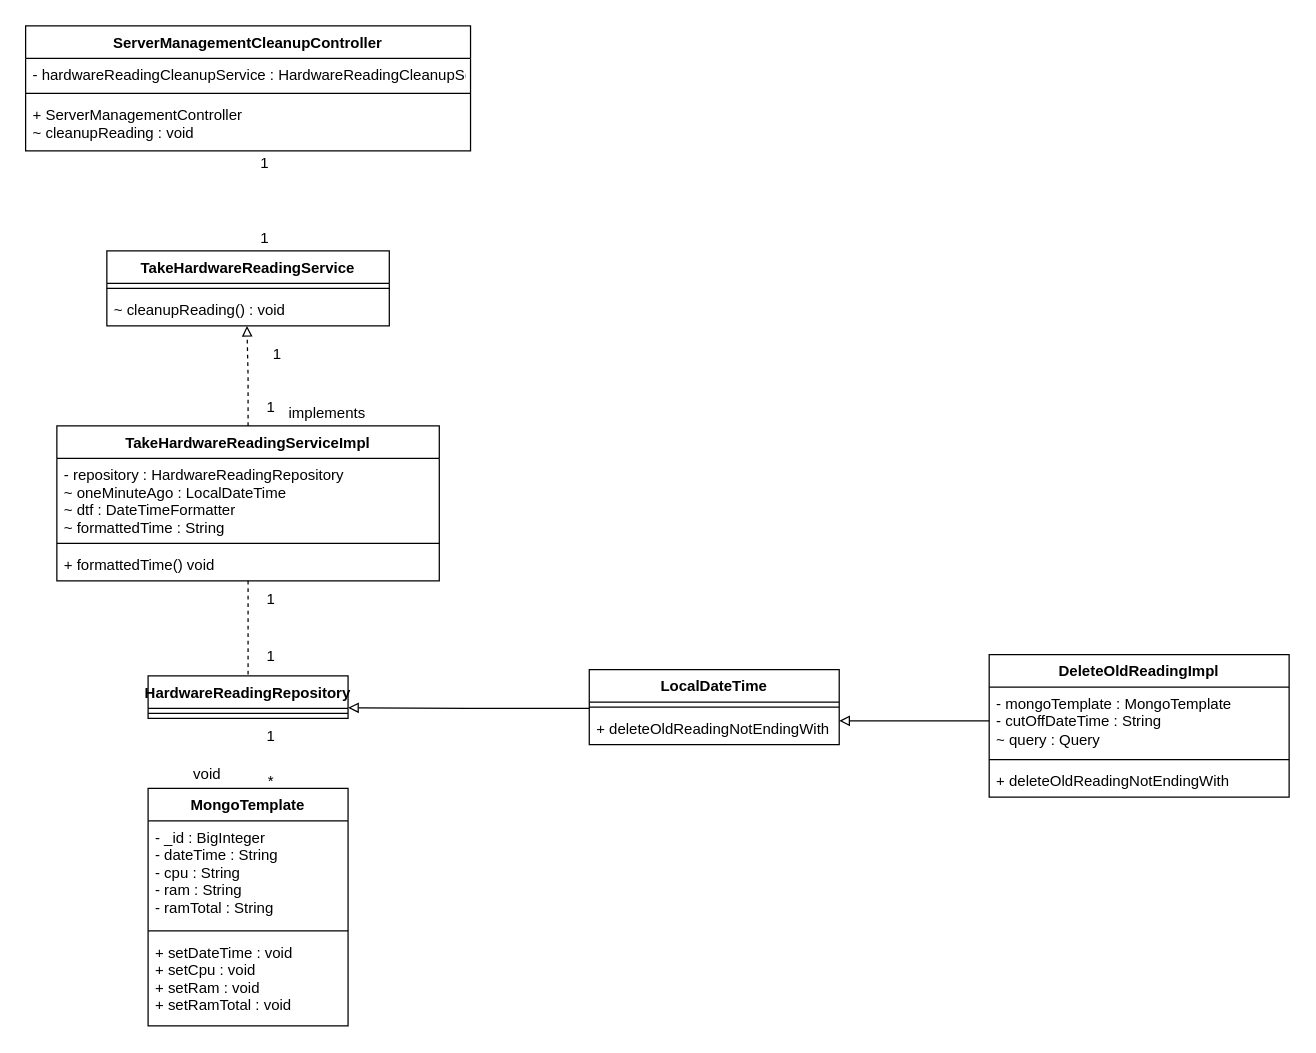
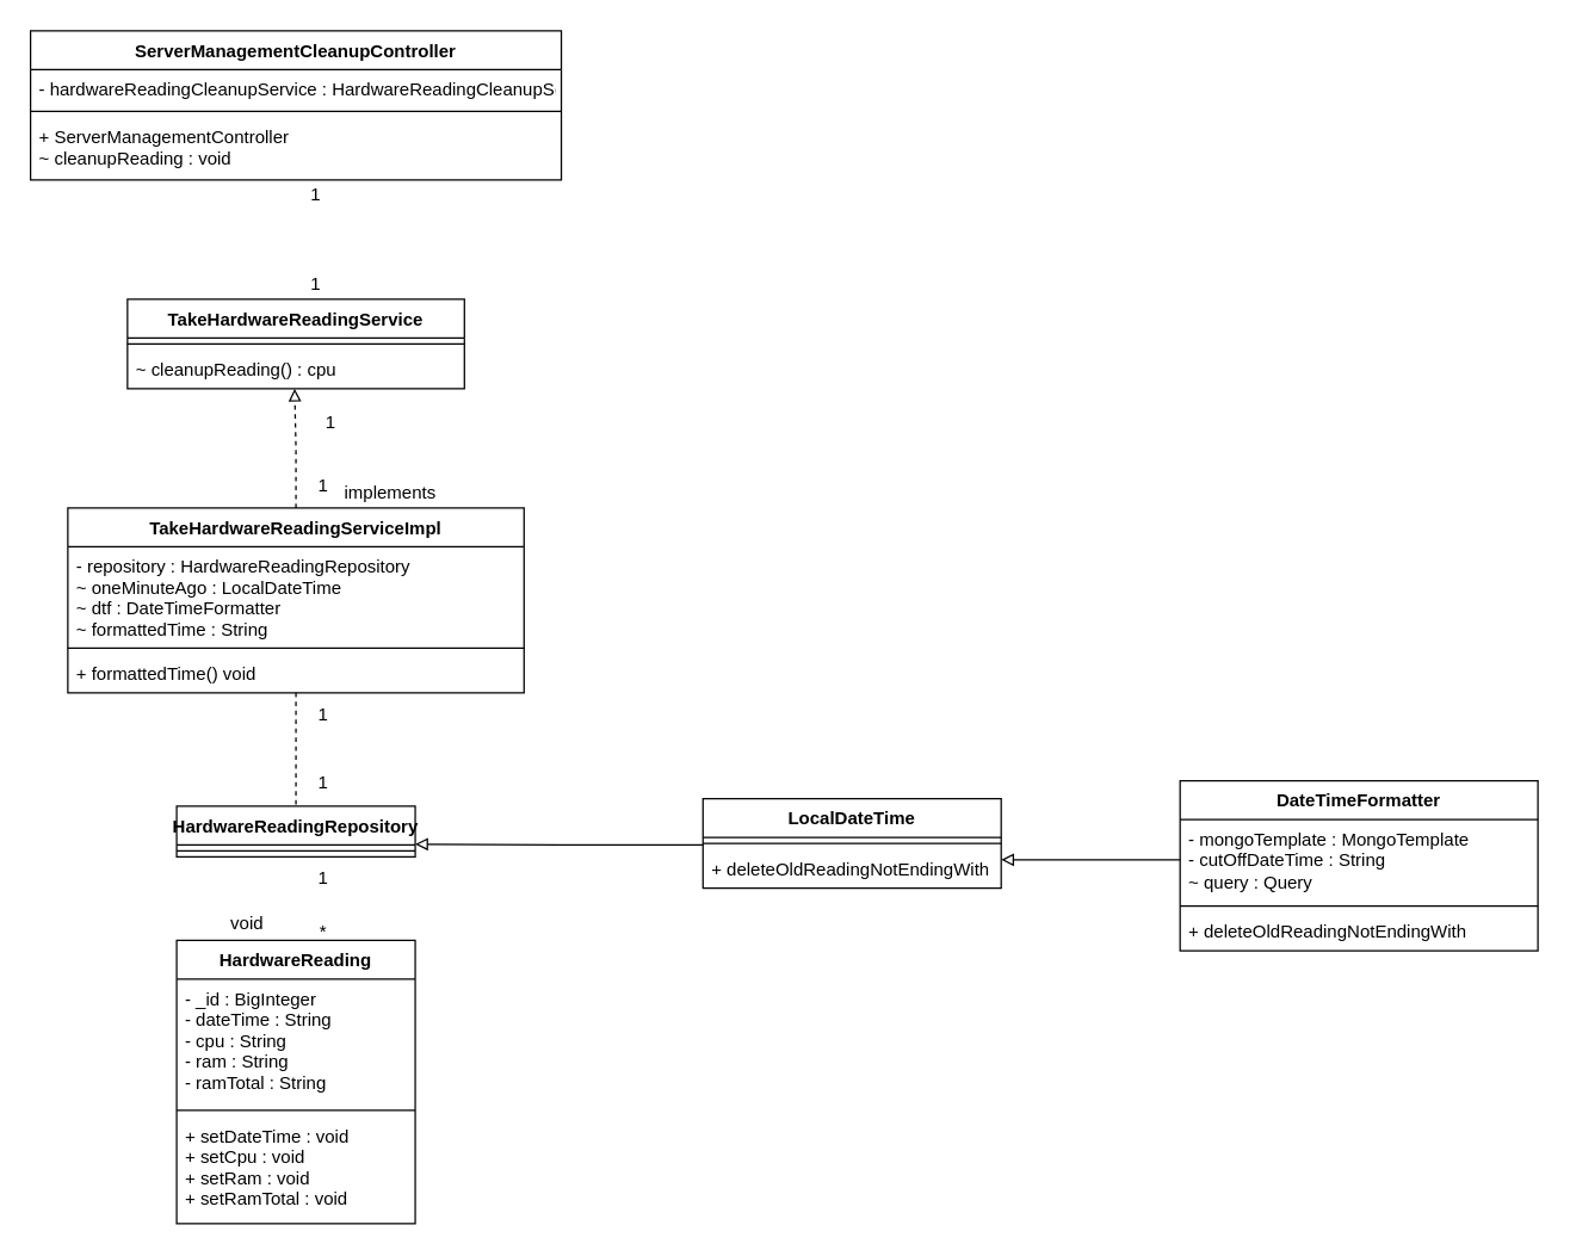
  <mxCell id="0" />
  <mxCell id="1" parent="0" />
  <mxCell id="2" value="ServerManagementCleanupController" style="swimlane;fontStyle=1;align=center;verticalAlign=top;childLayout=stackLayout;horizontal=1;startSize=26;horizontalStack=0;resizeParent=1;resizeParentMax=0;resizeLast=0;collapsible=1;marginBottom=0;" parent="1" vertex="1"><mxGeometry x="20" y="20" width="356" height="100" as="geometry" /></mxCell>
  <mxCell id="3" value="- hardwareReadingCleanupService : HardwareReadingCleanupService" style="text;strokeColor=none;fillColor=none;align=left;verticalAlign=top;spacingLeft=4;spacingRight=4;overflow=hidden;rotatable=0;points=[[0,0.5],[1,0.5]];portConstraint=eastwest;" parent="2" vertex="1"><mxGeometry y="26" width="356" height="24" as="geometry" /></mxCell>
  <mxCell id="4" value="" style="line;strokeWidth=1;fillColor=none;align=left;verticalAlign=middle;spacingTop=-1;spacingLeft=3;spacingRight=3;rotatable=0;labelPosition=right;points=[];portConstraint=eastwest;" parent="2" vertex="1"><mxGeometry y="50" width="356" height="8" as="geometry" /></mxCell>
  <mxCell id="5" value="+ ServerManagementController&#10;~ cleanupReading : void&#10;" style="text;strokeColor=none;fillColor=none;align=left;verticalAlign=top;spacingLeft=4;spacingRight=4;overflow=hidden;rotatable=0;points=[[0,0.5],[1,0.5]];portConstraint=eastwest;" parent="2" vertex="1"><mxGeometry y="58" width="356" height="42" as="geometry" /></mxCell>
  <mxCell id="6" value="TakeHardwareReadingService" style="swimlane;fontStyle=1;align=center;verticalAlign=top;childLayout=stackLayout;horizontal=1;startSize=26;horizontalStack=0;resizeParent=1;resizeParentMax=0;resizeLast=0;collapsible=1;marginBottom=0;" parent="1" vertex="1"><mxGeometry x="85" y="200" width="226" height="60" as="geometry" /></mxCell>
  <mxCell id="7" value="" style="line;strokeWidth=1;fillColor=none;align=left;verticalAlign=middle;spacingTop=-1;spacingLeft=3;spacingRight=3;rotatable=0;labelPosition=right;points=[];portConstraint=eastwest;" parent="6" vertex="1"><mxGeometry y="26" width="226" height="8" as="geometry" /></mxCell>
- <mxCell id="8" value="~ cleanupReading() : void" style="text;strokeColor=none;fillColor=none;align=left;verticalAlign=top;spacingLeft=4;spacingRight=4;overflow=hidden;rotatable=0;points=[[0,0.5],[1,0.5]];portConstraint=eastwest;" parent="6" vertex="1"><mxGeometry y="34" width="226" height="26" as="geometry" /></mxCell>
+ <mxCell id="8" value="~ cleanupReading() : cpu" style="text;strokeColor=none;fillColor=none;align=left;verticalAlign=top;spacingLeft=4;spacingRight=4;overflow=hidden;rotatable=0;points=[[0,0.5],[1,0.5]];portConstraint=eastwest;" parent="6" vertex="1"><mxGeometry y="34" width="226" height="26" as="geometry" /></mxCell>
  <mxCell id="9" value="1" style="text;html=1;align=center;verticalAlign=middle;resizable=0;points=[];autosize=1;strokeColor=none;fillColor=none;" parent="1" vertex="1"><mxGeometry x="201" y="120" width="20" height="20" as="geometry" /></mxCell>
  <mxCell id="10" value="1" style="text;html=1;align=center;verticalAlign=middle;resizable=0;points=[];autosize=1;strokeColor=none;fillColor=none;" parent="1" vertex="1"><mxGeometry x="201" y="180" width="20" height="20" as="geometry" /></mxCell>
  <mxCell id="11" style="edgeStyle=orthogonalEdgeStyle;rounded=0;orthogonalLoop=1;jettySize=auto;html=1;exitX=0.5;exitY=0;exitDx=0;exitDy=0;entryX=0.496;entryY=1;entryDx=0;entryDy=0;entryPerimeter=0;endArrow=block;endFill=0;dashed=1;" parent="1" source="13" target="8" edge="1"><mxGeometry relative="1" as="geometry" /></mxCell>
  <mxCell id="12" style="edgeStyle=orthogonalEdgeStyle;rounded=0;orthogonalLoop=1;jettySize=auto;html=1;exitX=0.5;exitY=1;exitDx=0;exitDy=0;endArrow=none;endFill=0;dashed=1;" parent="1" source="13" target="18" edge="1"><mxGeometry relative="1" as="geometry" /></mxCell>
  <mxCell id="13" value="TakeHardwareReadingServiceImpl" style="swimlane;fontStyle=1;align=center;verticalAlign=top;childLayout=stackLayout;horizontal=1;startSize=26;horizontalStack=0;resizeParent=1;resizeParentMax=0;resizeLast=0;collapsible=1;marginBottom=0;" parent="1" vertex="1"><mxGeometry x="45" y="340" width="306" height="124" as="geometry" /></mxCell>
  <mxCell id="14" value="- repository : HardwareReadingRepository&#10;~ oneMinuteAgo : LocalDateTime&#10;~ dtf : DateTimeFormatter&#10;~ formattedTime : String&#10;" style="text;strokeColor=none;fillColor=none;align=left;verticalAlign=top;spacingLeft=4;spacingRight=4;overflow=hidden;rotatable=0;points=[[0,0.5],[1,0.5]];portConstraint=eastwest;" parent="13" vertex="1"><mxGeometry y="26" width="306" height="64" as="geometry" /></mxCell>
  <mxCell id="15" value="" style="line;strokeWidth=1;fillColor=none;align=left;verticalAlign=middle;spacingTop=-1;spacingLeft=3;spacingRight=3;rotatable=0;labelPosition=right;points=[];portConstraint=eastwest;" parent="13" vertex="1"><mxGeometry y="90" width="306" height="8" as="geometry" /></mxCell>
  <mxCell id="16" value="+ formattedTime() void" style="text;strokeColor=none;fillColor=none;align=left;verticalAlign=top;spacingLeft=4;spacingRight=4;overflow=hidden;rotatable=0;points=[[0,0.5],[1,0.5]];portConstraint=eastwest;" parent="13" vertex="1"><mxGeometry y="98" width="306" height="26" as="geometry" /></mxCell>
  <mxCell id="17" value="implements" style="text;html=1;align=center;verticalAlign=middle;resizable=0;points=[];autosize=1;strokeColor=none;fillColor=none;" parent="1" vertex="1"><mxGeometry x="221" y="320" width="80" height="20" as="geometry" /></mxCell>
  <mxCell id="18" value="HardwareReadingRepository" style="swimlane;fontStyle=1;align=center;verticalAlign=top;childLayout=stackLayout;horizontal=1;startSize=26;horizontalStack=0;resizeParent=1;resizeParentMax=0;resizeLast=0;collapsible=1;marginBottom=0;" parent="1" vertex="1"><mxGeometry x="118" y="540" width="160" height="34" as="geometry" /></mxCell>
  <mxCell id="19" value="" style="line;strokeWidth=1;fillColor=none;align=left;verticalAlign=middle;spacingTop=-1;spacingLeft=3;spacingRight=3;rotatable=0;labelPosition=right;points=[];portConstraint=eastwest;" parent="18" vertex="1"><mxGeometry y="26" width="160" height="8" as="geometry" /></mxCell>
- <mxCell id="20" value="MongoTemplate" style="swimlane;fontStyle=1;align=center;verticalAlign=top;childLayout=stackLayout;horizontal=1;startSize=26;horizontalStack=0;resizeParent=1;resizeParentMax=0;resizeLast=0;collapsible=1;marginBottom=0;" parent="1" vertex="1"><mxGeometry x="118" y="630" width="160" height="190" as="geometry" /></mxCell>
+ <mxCell id="20" value="HardwareReading" style="swimlane;fontStyle=1;align=center;verticalAlign=top;childLayout=stackLayout;horizontal=1;startSize=26;horizontalStack=0;resizeParent=1;resizeParentMax=0;resizeLast=0;collapsible=1;marginBottom=0;" parent="1" vertex="1"><mxGeometry x="118" y="630" width="160" height="190" as="geometry" /></mxCell>
  <mxCell id="21" value="- _id : BigInteger&#10;- dateTime : String&#10;- cpu : String&#10;- ram : String&#10;- ramTotal : String&#10;" style="text;strokeColor=none;fillColor=none;align=left;verticalAlign=top;spacingLeft=4;spacingRight=4;overflow=hidden;rotatable=0;points=[[0,0.5],[1,0.5]];portConstraint=eastwest;" parent="20" vertex="1"><mxGeometry y="26" width="160" height="84" as="geometry" /></mxCell>
  <mxCell id="22" value="" style="line;strokeWidth=1;fillColor=none;align=left;verticalAlign=middle;spacingTop=-1;spacingLeft=3;spacingRight=3;rotatable=0;labelPosition=right;points=[];portConstraint=eastwest;" parent="20" vertex="1"><mxGeometry y="110" width="160" height="8" as="geometry" /></mxCell>
  <mxCell id="23" value="+ setDateTime : void&#10;+ setCpu : void&#10;+ setRam : void&#10;+ setRamTotal : void" style="text;strokeColor=none;fillColor=none;align=left;verticalAlign=top;spacingLeft=4;spacingRight=4;overflow=hidden;rotatable=0;points=[[0,0.5],[1,0.5]];portConstraint=eastwest;" parent="20" vertex="1"><mxGeometry y="118" width="160" height="72" as="geometry" /></mxCell>
  <mxCell id="24" value="1" style="text;html=1;align=center;verticalAlign=middle;resizable=0;points=[];autosize=1;strokeColor=none;fillColor=none;" vertex="1" parent="1"><mxGeometry x="201" y="464" width="30" height="30" as="geometry" /></mxCell>
  <mxCell id="25" value="1" style="text;html=1;align=center;verticalAlign=middle;resizable=0;points=[];autosize=1;strokeColor=none;fillColor=none;" vertex="1" parent="1"><mxGeometry x="201" y="510" width="30" height="30" as="geometry" /></mxCell>
  <mxCell id="26" value="1" style="text;html=1;align=center;verticalAlign=middle;resizable=0;points=[];autosize=1;strokeColor=none;fillColor=none;" vertex="1" parent="1"><mxGeometry x="201" y="574" width="30" height="30" as="geometry" /></mxCell>
  <mxCell id="27" value="*" style="text;html=1;align=center;verticalAlign=middle;resizable=0;points=[];autosize=1;strokeColor=none;fillColor=none;" vertex="1" parent="1"><mxGeometry x="201" y="610" width="30" height="30" as="geometry" /></mxCell>
  <mxCell id="28" value="1" style="text;html=1;align=center;verticalAlign=middle;resizable=0;points=[];autosize=1;strokeColor=none;fillColor=none;" vertex="1" parent="1"><mxGeometry x="206" y="268" width="30" height="30" as="geometry" /></mxCell>
  <mxCell id="29" value="1" style="text;html=1;align=center;verticalAlign=middle;resizable=0;points=[];autosize=1;strokeColor=none;fillColor=none;" vertex="1" parent="1"><mxGeometry x="201" y="310" width="30" height="30" as="geometry" /></mxCell>
  <mxCell id="30" value="void" style="text;html=1;align=center;verticalAlign=middle;resizable=0;points=[];autosize=1;strokeColor=none;fillColor=none;" vertex="1" parent="1"><mxGeometry x="135" y="604" width="60" height="30" as="geometry" /></mxCell>
  <mxCell id="31" value="LocalDateTime" style="swimlane;fontStyle=1;align=center;verticalAlign=top;childLayout=stackLayout;horizontal=1;startSize=26;horizontalStack=0;resizeParent=1;resizeParentMax=0;resizeLast=0;collapsible=1;marginBottom=0;whiteSpace=wrap;html=1;" vertex="1" parent="1"><mxGeometry x="471" y="535" width="200" height="60" as="geometry" /></mxCell>
  <mxCell id="32" value="" style="line;strokeWidth=1;fillColor=none;align=left;verticalAlign=middle;spacingTop=-1;spacingLeft=3;spacingRight=3;rotatable=0;labelPosition=right;points=[];portConstraint=eastwest;strokeColor=inherit;" vertex="1" parent="31"><mxGeometry y="26" width="200" height="8" as="geometry" /></mxCell>
  <mxCell id="33" value="+ deleteOldReadingNotEndingWith" style="text;strokeColor=none;fillColor=none;align=left;verticalAlign=top;spacingLeft=4;spacingRight=4;overflow=hidden;rotatable=0;points=[[0,0.5],[1,0.5]];portConstraint=eastwest;whiteSpace=wrap;html=1;" vertex="1" parent="31"><mxGeometry y="34" width="200" height="26" as="geometry" /></mxCell>
  <mxCell id="34" style="edgeStyle=orthogonalEdgeStyle;rounded=0;orthogonalLoop=1;jettySize=auto;html=1;exitX=0;exitY=-0.115;exitDx=0;exitDy=0;endArrow=block;endFill=0;entryX=1;entryY=0.75;entryDx=0;entryDy=0;exitPerimeter=0;" edge="1" parent="1" source="33" target="18"><mxGeometry relative="1" as="geometry"><mxPoint x="471" y="554" as="sourcePoint" /><mxPoint x="301" y="570" as="targetPoint" /></mxGeometry></mxCell>
- <mxCell id="35" value="DeleteOldReadingImpl" style="swimlane;fontStyle=1;align=center;verticalAlign=top;childLayout=stackLayout;horizontal=1;startSize=26;horizontalStack=0;resizeParent=1;resizeParentMax=0;resizeLast=0;collapsible=1;marginBottom=0;whiteSpace=wrap;html=1;" vertex="1" parent="1"><mxGeometry x="791" y="523" width="240" height="114" as="geometry" /></mxCell>
+ <mxCell id="35" value="DateTimeFormatter" style="swimlane;fontStyle=1;align=center;verticalAlign=top;childLayout=stackLayout;horizontal=1;startSize=26;horizontalStack=0;resizeParent=1;resizeParentMax=0;resizeLast=0;collapsible=1;marginBottom=0;whiteSpace=wrap;html=1;" vertex="1" parent="1"><mxGeometry x="791" y="523" width="240" height="114" as="geometry" /></mxCell>
  <mxCell id="36" value="&lt;div&gt;- mongoTemplate : MongoTemplate&lt;/div&gt;&lt;div&gt;- cutOffDateTime : String&lt;/div&gt;&lt;div&gt;~ query : Query&lt;/div&gt;&lt;div&gt;&lt;br&gt;&lt;/div&gt;" style="text;strokeColor=none;fillColor=none;align=left;verticalAlign=top;spacingLeft=4;spacingRight=4;overflow=hidden;rotatable=0;points=[[0,0.5],[1,0.5]];portConstraint=eastwest;whiteSpace=wrap;html=1;" vertex="1" parent="35"><mxGeometry y="26" width="240" height="54" as="geometry" /></mxCell>
  <mxCell id="37" value="" style="line;strokeWidth=1;fillColor=none;align=left;verticalAlign=middle;spacingTop=-1;spacingLeft=3;spacingRight=3;rotatable=0;labelPosition=right;points=[];portConstraint=eastwest;strokeColor=inherit;" vertex="1" parent="35"><mxGeometry y="80" width="240" height="8" as="geometry" /></mxCell>
  <mxCell id="38" value="+ deleteOldReadingNotEndingWith" style="text;strokeColor=none;fillColor=none;align=left;verticalAlign=top;spacingLeft=4;spacingRight=4;overflow=hidden;rotatable=0;points=[[0,0.5],[1,0.5]];portConstraint=eastwest;whiteSpace=wrap;html=1;" vertex="1" parent="35"><mxGeometry y="88" width="240" height="26" as="geometry" /></mxCell>
  <mxCell id="39" style="edgeStyle=orthogonalEdgeStyle;rounded=0;orthogonalLoop=1;jettySize=auto;html=1;exitX=0;exitY=0.5;exitDx=0;exitDy=0;entryX=1;entryY=0.269;entryDx=0;entryDy=0;entryPerimeter=0;endArrow=block;endFill=0;" edge="1" parent="1" source="36" target="33"><mxGeometry relative="1" as="geometry" /></mxCell>
